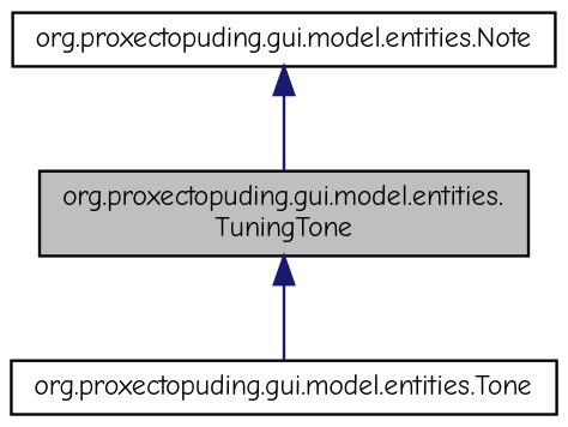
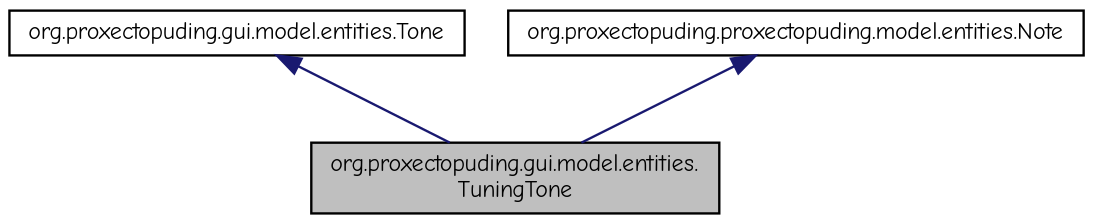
  digraph {
    fontname="Comic Neue"
    node [color=black fillcolor=white fontname="Comic Neue" fontsize=10 shape=record style=filled]
    edge [color=midnightblue dir=back fontname="Comic Neue" fontsize=10 labelfontname=Helvetica labelfontsize=10 style=solid]
    n1 [fillcolor=grey75 fontcolor=black height=0.2 label="org.proxectopuding.gui.model.entities.\lTuningTone" width=0.4]
    n2 [height=0.2 label="org.proxectopuding.gui.model.entities.Tone" width=0.4]
-   n3 [height=0.2 label="org.proxectopuding.gui.model.entities.Note" width=0.4]
-   n1 -> n2
+   n3 [height=0.2 label="org.proxectopuding.proxectopuding.model.entities.Note" width=0.4]
+   n2 -> n1
    n3 -> n1
  }
